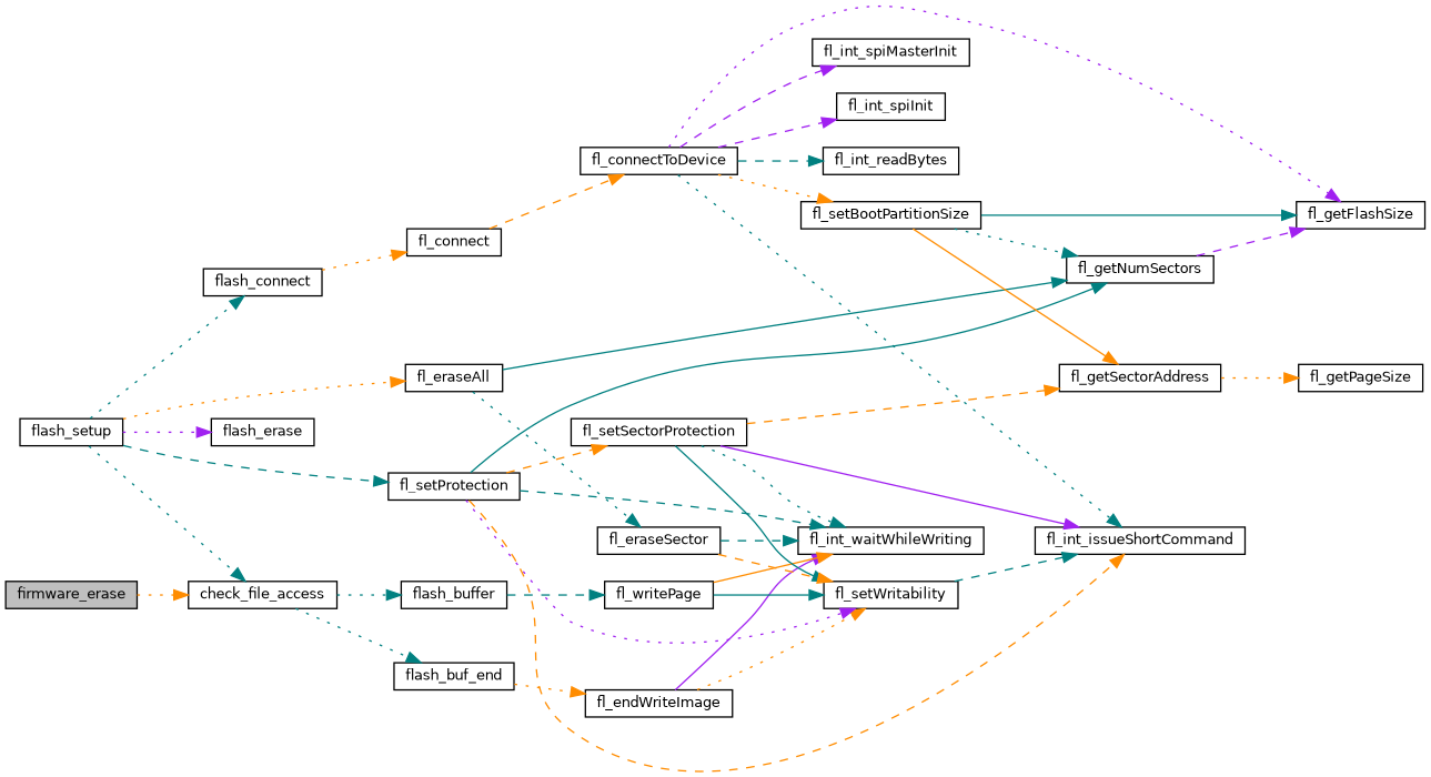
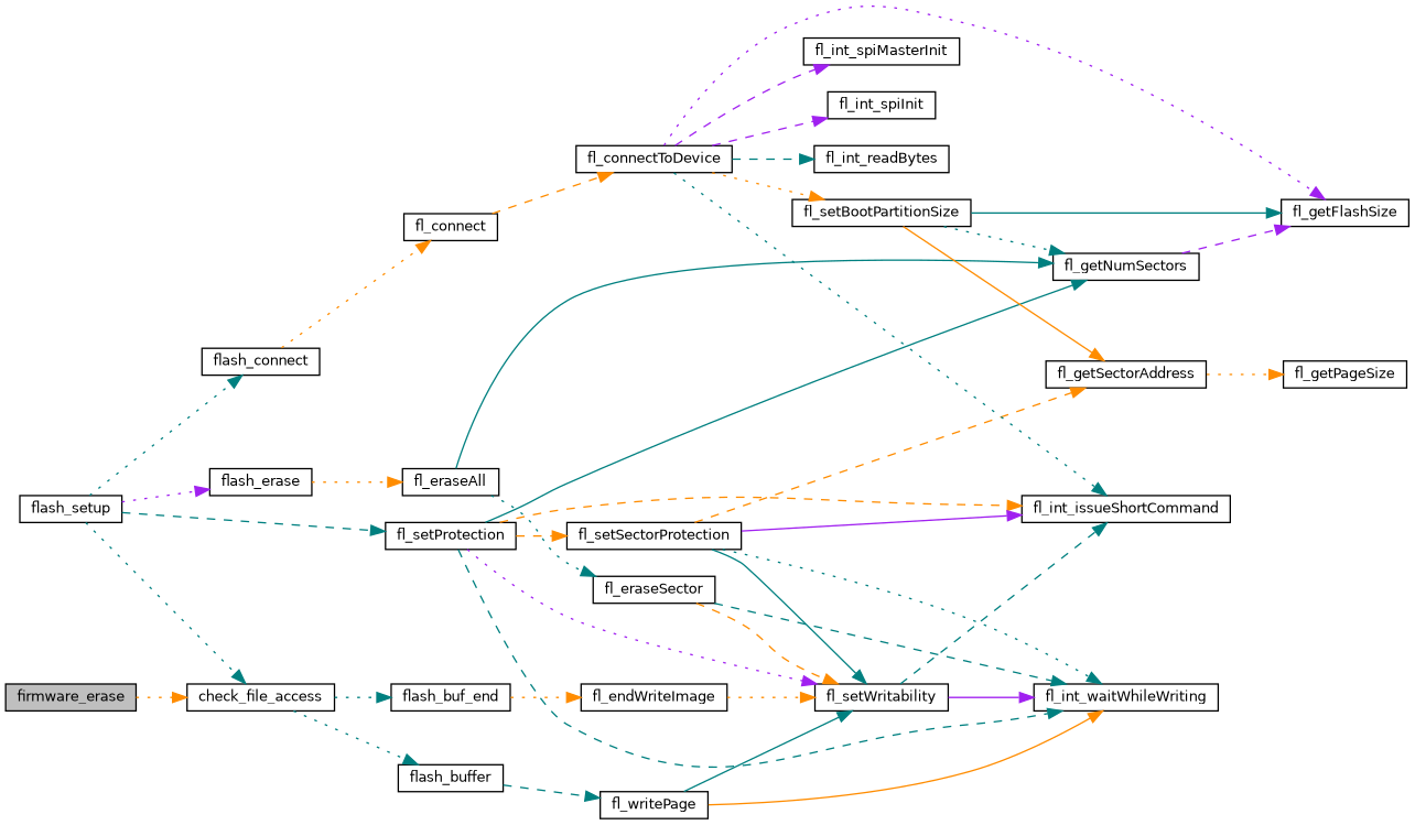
  digraph {
    rankdir=LR
    node [color=black fillcolor=white fontname=Helvetica fontsize=10 shape=record style=filled]
    edge [color=teal fontname=Helvetica fontsize=10 labelfontname=Helvetica labelfontsize=10 style=dotted]
    n1 [fillcolor=grey75 fontcolor=black height=0.2 label=firmware_erase width=0.4]
    n2 [height=0.2 label=check_file_access width=0.4]
    n3 [height=0.2 label=flash_buf_end width=0.4]
    n4 [height=0.2 label=flash_buffer width=0.4]
    n5 [height=0.2 label=fl_endWriteImage width=0.4]
    n6 [height=0.2 label=fl_writePage width=0.4]
    n7 [height=0.2 label=flash_setup width=0.4]
    n8 [height=0.2 label=flash_connect width=0.4]
    n9 [height=0.2 label=fl_setProtection width=0.4]
    n10 [height=0.2 label=flash_erase width=0.4]
    n11 [height=0.2 label=fl_int_waitWhileWriting width=0.4]
    n12 [height=0.2 label=fl_setWritability width=0.4]
    n13 [height=0.2 label=fl_int_issueShortCommand width=0.4]
    n14 [height=0.2 label=fl_connect width=0.4]
    n15 [height=0.2 label=fl_getNumSectors width=0.4]
    n16 [height=0.2 label=fl_setSectorProtection width=0.4]
    n17 [height=0.2 label=fl_eraseAll width=0.4]
    n18 [height=0.2 label=fl_connectToDevice width=0.4]
    n19 [height=0.2 label=fl_int_spiMasterInit width=0.4]
    n20 [height=0.2 label=fl_int_spiInit width=0.4]
    n21 [height=0.2 label=fl_int_readBytes width=0.4]
    n22 [height=0.2 label=fl_setBootPartitionSize width=0.4]
    n23 [height=0.2 label=fl_getFlashSize width=0.4]
    n24 [height=0.2 label=fl_getSectorAddress width=0.4]
    n25 [height=0.2 label=fl_getPageSize width=0.4]
    n26 [height=0.2 label=fl_eraseSector width=0.4]
    n1 -> n2 [color=darkorange]
    n2 -> n3
    n2 -> n4
    n3 -> n5 [color=darkorange]
    n4 -> n6 [style=dashed]
-   n5 -> n11 [color=purple style=solid]
+   n12 -> n11 [color=purple style=solid]
    n5 -> n12 [color=darkorange]
    n6 -> n11 [color=darkorange style=solid]
    n6 -> n12 [style=solid]
    n7 -> n2
    n7 -> n8
    n7 -> n9 [style=dashed]
    n7 -> n10 [color=purple]
    n8 -> n14 [color=darkorange]
    n9 -> n11 [style=dashed]
    n9 -> n12 [color=purple]
    n9 -> n13 [color=darkorange style=dashed]
    n9 -> n15 [style=solid]
    n9 -> n16 [color=darkorange style=dashed]
-   n7 -> n17 [color=darkorange]
+   n10 -> n17 [color=darkorange]
    n12 -> n13 [style=dashed]
    n14 -> n18 [color=darkorange style=dashed]
    n15 -> n23 [color=purple style=dashed]
    n16 -> n11
    n16 -> n12 [style=solid]
    n16 -> n13 [color=purple style=solid]
    n16 -> n24 [color=darkorange style=dashed]
    n17 -> n15 [style=solid]
    n17 -> n26
    n18 -> n13
    n18 -> n19 [color=purple style=dashed]
    n18 -> n20 [color=purple style=dashed]
    n18 -> n21 [style=dashed]
    n18 -> n22 [color=darkorange]
    n18 -> n23 [color=purple]
    n22 -> n15
    n22 -> n23 [style=solid]
    n22 -> n24 [color=darkorange style=solid]
    n24 -> n25 [color=darkorange]
    n26 -> n11 [style=dashed]
    n26 -> n12 [color=darkorange style=dashed]
  }
